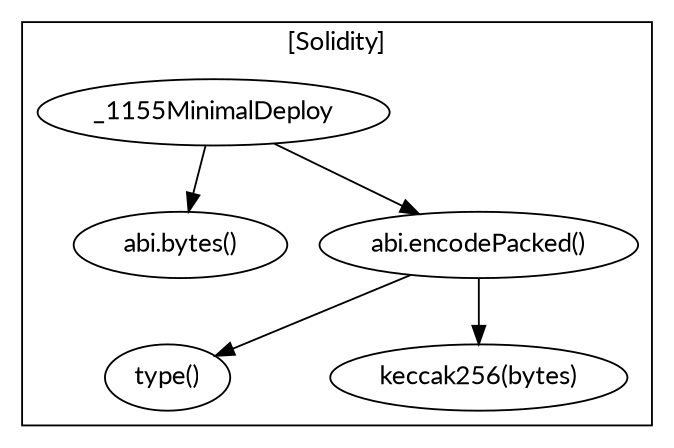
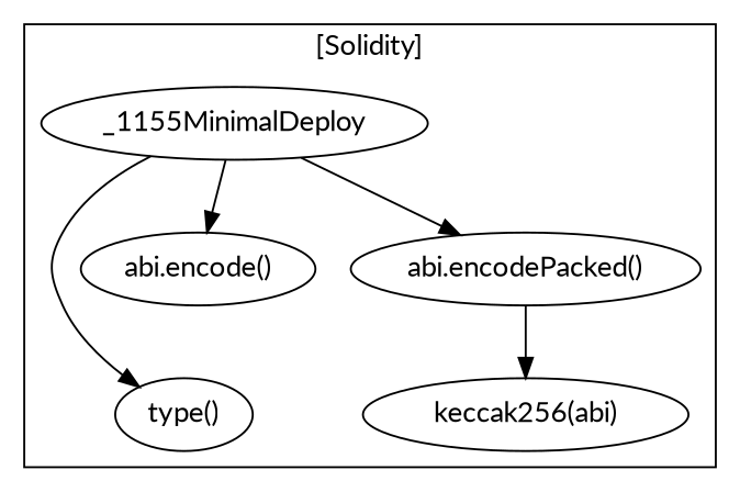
  strict digraph {
    fontname=Lato
    node [fontname=Lato]
    edge [fontname=Lato]
    n1 [label=_1155MinimalDeploy]
-   "keccak256(bytes)"
+   "keccak256(bytes)" [label="keccak256(abi)"]
    "type()"
-   "abi.encode()" [label="abi.bytes()"]
+   "abi.encode()"
    "abi.encodePacked()"
    subgraph cluster_1 {
      label="[Solidity]"
      n1
      "keccak256(bytes)"
      "type()"
      "abi.encode()"
      "abi.encodePacked()"
    }
    subgraph cluster_2 {
      label=ERC1155MinimalDeployer
    }
-   "abi.encodePacked()" -> "type()"
+   n1 -> "type()"
    n1 -> "abi.encode()"
    n1 -> "abi.encodePacked()"
    "abi.encodePacked()" -> "keccak256(bytes)"
  }
